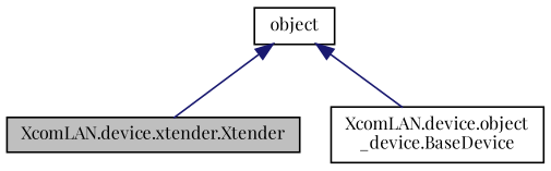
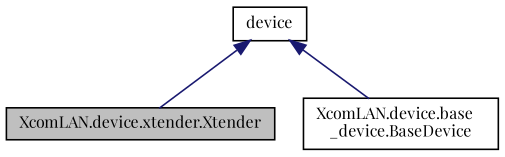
  digraph {
    fontname="Playfair Display"
    node [color=black fillcolor=white fontname="Playfair Display" fontsize=10 shape=record style=filled]
    edge [color=midnightblue dir=back fontname="Playfair Display" fontsize=10 labelfontname=Helvetica labelfontsize=10 style=solid]
    n1 [fillcolor=grey75 fontcolor=black height=0.2 label="XcomLAN.device.xtender.Xtender" width=0.4]
-   n2 [height=0.2 label="XcomLAN.device.object\l_device.BaseDevice" width=0.4]
-   n3 [height=0.2 label=object width=0.4]
+   n2 [height=0.2 label="XcomLAN.device.base\l_device.BaseDevice" width=0.4]
+   n3 [height=0.2 label=device width=0.4]
    n3 -> n1
    n3 -> n2
  }
